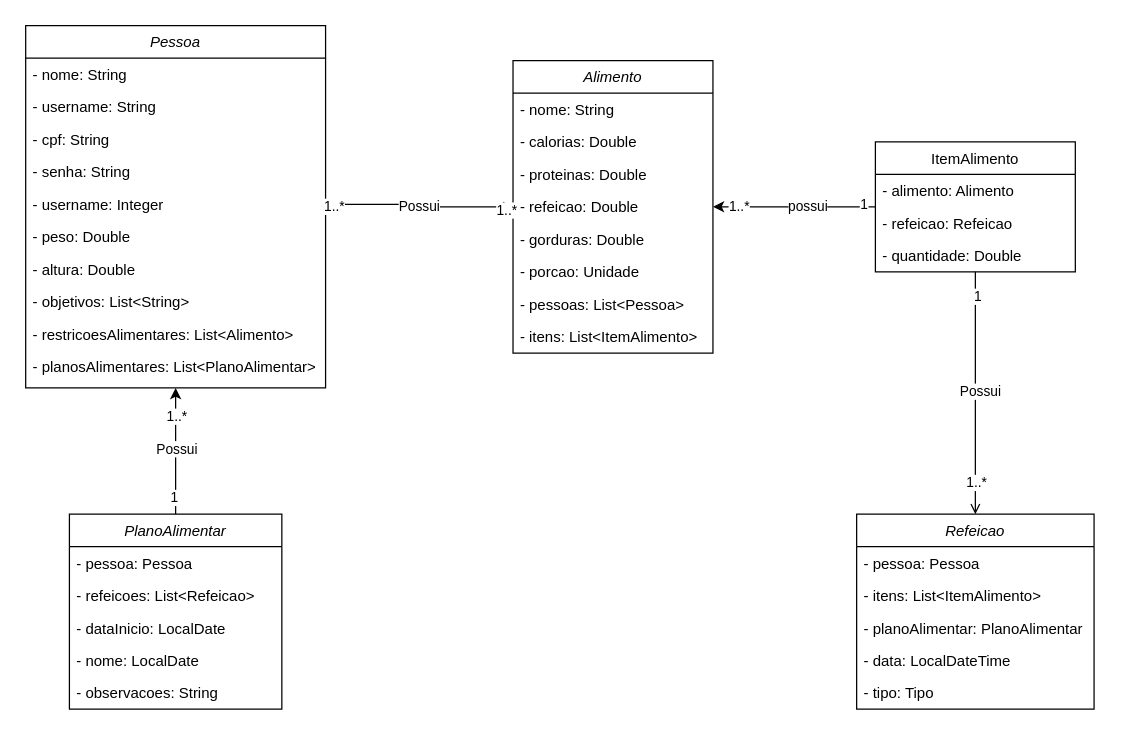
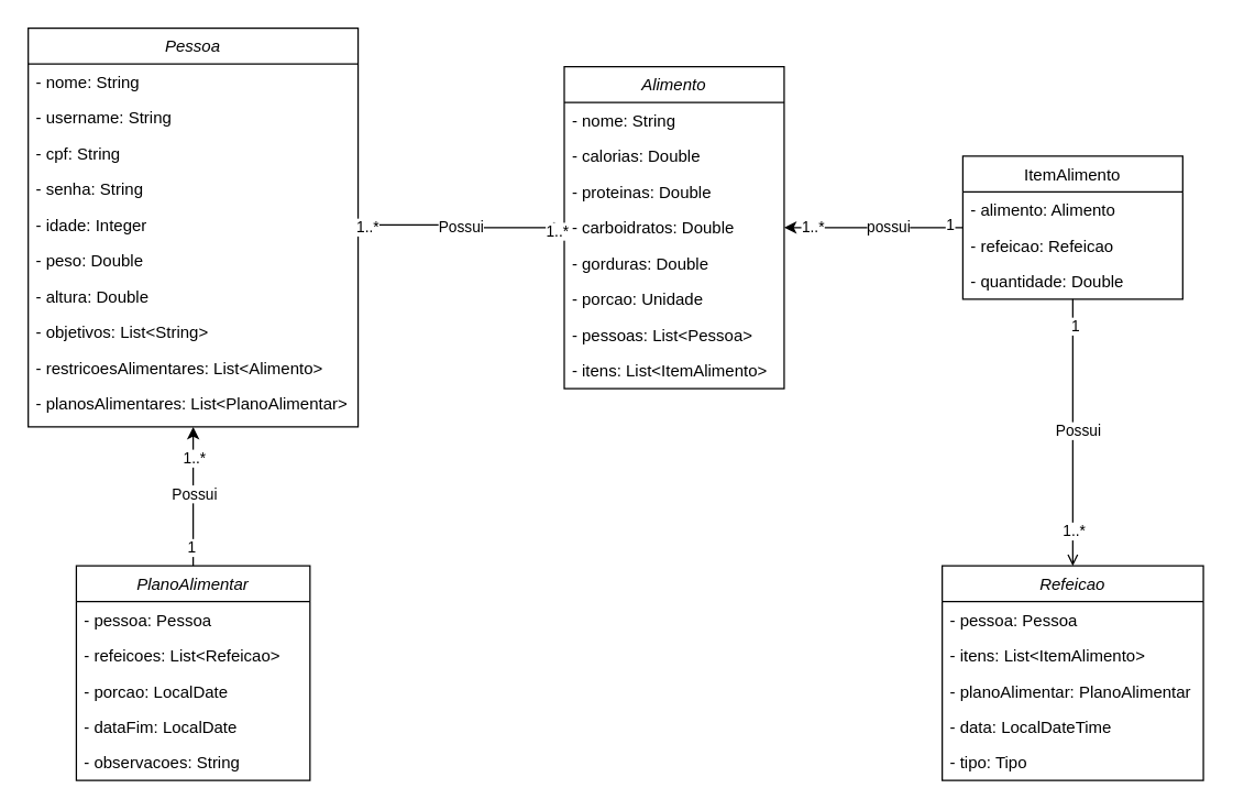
  <mxCell id="0" />
  <mxCell id="1" parent="0" />
  <mxCell id="2" value="Alimento" style="swimlane;fontStyle=2;align=center;verticalAlign=top;childLayout=stackLayout;horizontal=1;startSize=26;horizontalStack=0;resizeParent=1;resizeLast=0;collapsible=1;marginBottom=0;rounded=0;shadow=0;strokeWidth=1;" parent="1" vertex="1"><mxGeometry x="410" y="48" width="160" height="234" as="geometry"><mxRectangle x="230" y="140" width="160" height="26" as="alternateBounds" /></mxGeometry></mxCell>
  <mxCell id="3" value="- nome: String" style="text;align=left;verticalAlign=top;spacingLeft=4;spacingRight=4;overflow=hidden;rotatable=0;points=[[0,0.5],[1,0.5]];portConstraint=eastwest;" parent="2" vertex="1"><mxGeometry y="26" width="160" height="26" as="geometry" /></mxCell>
  <mxCell id="4" value="- calorias: Double" style="text;align=left;verticalAlign=top;spacingLeft=4;spacingRight=4;overflow=hidden;rotatable=0;points=[[0,0.5],[1,0.5]];portConstraint=eastwest;rounded=0;shadow=0;html=0;" parent="2" vertex="1"><mxGeometry y="52" width="160" height="26" as="geometry" /></mxCell>
  <mxCell id="5" value="- proteinas: Double" style="text;align=left;verticalAlign=top;spacingLeft=4;spacingRight=4;overflow=hidden;rotatable=0;points=[[0,0.5],[1,0.5]];portConstraint=eastwest;rounded=0;shadow=0;html=0;" parent="2" vertex="1"><mxGeometry y="78" width="160" height="26" as="geometry" /></mxCell>
- <mxCell id="6" value="- refeicao: Double" style="text;align=left;verticalAlign=top;spacingLeft=4;spacingRight=4;overflow=hidden;rotatable=0;points=[[0,0.5],[1,0.5]];portConstraint=eastwest;rounded=0;shadow=0;html=0;" parent="2" vertex="1"><mxGeometry y="104" width="160" height="26" as="geometry" /></mxCell>
+ <mxCell id="6" value="- carboidratos: Double" style="text;align=left;verticalAlign=top;spacingLeft=4;spacingRight=4;overflow=hidden;rotatable=0;points=[[0,0.5],[1,0.5]];portConstraint=eastwest;rounded=0;shadow=0;html=0;" parent="2" vertex="1"><mxGeometry y="104" width="160" height="26" as="geometry" /></mxCell>
  <mxCell id="7" value="- gorduras: Double" style="text;align=left;verticalAlign=top;spacingLeft=4;spacingRight=4;overflow=hidden;rotatable=0;points=[[0,0.5],[1,0.5]];portConstraint=eastwest;rounded=0;shadow=0;html=0;" parent="2" vertex="1"><mxGeometry y="130" width="160" height="26" as="geometry" /></mxCell>
  <mxCell id="8" value="- porcao: Unidade" style="text;align=left;verticalAlign=top;spacingLeft=4;spacingRight=4;overflow=hidden;rotatable=0;points=[[0,0.5],[1,0.5]];portConstraint=eastwest;rounded=0;shadow=0;html=0;" parent="2" vertex="1"><mxGeometry y="156" width="160" height="26" as="geometry" /></mxCell>
  <mxCell id="9" value="- pessoas: List&lt;Pessoa&gt;" style="text;align=left;verticalAlign=top;spacingLeft=4;spacingRight=4;overflow=hidden;rotatable=0;points=[[0,0.5],[1,0.5]];portConstraint=eastwest;rounded=0;shadow=0;html=0;" parent="2" vertex="1"><mxGeometry y="182" width="160" height="26" as="geometry" /></mxCell>
  <mxCell id="10" value="- itens: List&lt;ItemAlimento&gt;" style="text;align=left;verticalAlign=top;spacingLeft=4;spacingRight=4;overflow=hidden;rotatable=0;points=[[0,0.5],[1,0.5]];portConstraint=eastwest;rounded=0;shadow=0;html=0;" parent="2" vertex="1"><mxGeometry y="208" width="160" height="26" as="geometry" /></mxCell>
  <mxCell id="11" style="edgeStyle=orthogonalEdgeStyle;shape=connector;rounded=0;orthogonalLoop=1;jettySize=auto;html=1;entryX=1;entryY=0.5;entryDx=0;entryDy=0;strokeColor=default;align=center;verticalAlign=middle;fontFamily=Helvetica;fontSize=11;fontColor=default;labelBackgroundColor=default;endArrow=classic;" parent="1" source="19" target="6" edge="1"><mxGeometry relative="1" as="geometry" /></mxCell>
  <mxCell id="12" value="possui" style="edgeLabel;html=1;align=center;verticalAlign=middle;resizable=0;points=[];fontFamily=Helvetica;fontSize=11;fontColor=default;labelBackgroundColor=default;" parent="11" vertex="1" connectable="0"><mxGeometry x="-0.161" y="-1" relative="1" as="geometry"><mxPoint as="offset" /></mxGeometry></mxCell>
  <mxCell id="13" value="1..*" style="edgeLabel;html=1;align=center;verticalAlign=middle;resizable=0;points=[];fontFamily=Helvetica;fontSize=11;fontColor=default;labelBackgroundColor=default;" parent="11" vertex="1" connectable="0"><mxGeometry x="0.766" y="-1" relative="1" as="geometry"><mxPoint x="5" as="offset" /></mxGeometry></mxCell>
  <mxCell id="14" value="1" style="edgeLabel;html=1;align=center;verticalAlign=middle;resizable=0;points=[];fontFamily=Helvetica;fontSize=11;fontColor=default;labelBackgroundColor=default;" parent="11" vertex="1" connectable="0"><mxGeometry x="-0.844" y="-3" relative="1" as="geometry"><mxPoint as="offset" /></mxGeometry></mxCell>
  <mxCell id="15" style="edgeStyle=orthogonalEdgeStyle;rounded=0;orthogonalLoop=1;jettySize=auto;html=1;entryX=0.5;entryY=0;entryDx=0;entryDy=0;endArrow=open;" edge="1" parent="1" source="19" target="44"><mxGeometry relative="1" as="geometry" /></mxCell>
  <mxCell id="16" value="Possui" style="edgeLabel;html=1;align=center;verticalAlign=middle;resizable=0;points=[];" vertex="1" connectable="0" parent="15"><mxGeometry x="-0.017" y="3" relative="1" as="geometry"><mxPoint as="offset" /></mxGeometry></mxCell>
  <mxCell id="17" value="1" style="edgeLabel;html=1;align=center;verticalAlign=middle;resizable=0;points=[];" vertex="1" connectable="0" parent="15"><mxGeometry x="-0.799" y="1" relative="1" as="geometry"><mxPoint as="offset" /></mxGeometry></mxCell>
  <mxCell id="18" value="1..*" style="edgeLabel;html=1;align=center;verticalAlign=middle;resizable=0;points=[];" vertex="1" connectable="0" parent="15"><mxGeometry x="0.73" relative="1" as="geometry"><mxPoint as="offset" /></mxGeometry></mxCell>
  <mxCell id="19" value="ItemAlimento" style="swimlane;fontStyle=0;align=center;verticalAlign=top;childLayout=stackLayout;horizontal=1;startSize=26;horizontalStack=0;resizeParent=1;resizeLast=0;collapsible=1;marginBottom=0;rounded=0;shadow=0;strokeWidth=1;" parent="1" vertex="1"><mxGeometry x="700" y="113" width="160" height="104" as="geometry"><mxRectangle x="550" y="140" width="160" height="26" as="alternateBounds" /></mxGeometry></mxCell>
  <mxCell id="20" value="- alimento: Alimento" style="text;align=left;verticalAlign=top;spacingLeft=4;spacingRight=4;overflow=hidden;rotatable=0;points=[[0,0.5],[1,0.5]];portConstraint=eastwest;" parent="19" vertex="1"><mxGeometry y="26" width="160" height="26" as="geometry" /></mxCell>
  <mxCell id="21" value="- refeicao: Refeicao" style="text;align=left;verticalAlign=top;spacingLeft=4;spacingRight=4;overflow=hidden;rotatable=0;points=[[0,0.5],[1,0.5]];portConstraint=eastwest;rounded=0;shadow=0;html=0;" parent="19" vertex="1"><mxGeometry y="52" width="160" height="26" as="geometry" /></mxCell>
  <mxCell id="22" value="- quantidade: Double" style="text;align=left;verticalAlign=top;spacingLeft=4;spacingRight=4;overflow=hidden;rotatable=0;points=[[0,0.5],[1,0.5]];portConstraint=eastwest;rounded=0;shadow=0;html=0;" parent="19" vertex="1"><mxGeometry y="78" width="160" height="26" as="geometry" /></mxCell>
  <mxCell id="23" value="Pessoa" style="swimlane;fontStyle=2;align=center;verticalAlign=top;childLayout=stackLayout;horizontal=1;startSize=26;horizontalStack=0;resizeParent=1;resizeLast=0;collapsible=1;marginBottom=0;rounded=0;shadow=0;strokeWidth=1;" parent="1" vertex="1"><mxGeometry x="20" y="20" width="240" height="290" as="geometry"><mxRectangle x="230" y="140" width="160" height="26" as="alternateBounds" /></mxGeometry></mxCell>
  <mxCell id="24" value="- nome: String" style="text;align=left;verticalAlign=top;spacingLeft=4;spacingRight=4;overflow=hidden;rotatable=0;points=[[0,0.5],[1,0.5]];portConstraint=eastwest;" parent="23" vertex="1"><mxGeometry y="26" width="240" height="26" as="geometry" /></mxCell>
  <mxCell id="25" value="- username: String" style="text;align=left;verticalAlign=top;spacingLeft=4;spacingRight=4;overflow=hidden;rotatable=0;points=[[0,0.5],[1,0.5]];portConstraint=eastwest;rounded=0;shadow=0;html=0;" parent="23" vertex="1"><mxGeometry y="52" width="240" height="26" as="geometry" /></mxCell>
  <mxCell id="26" value="- cpf: String" style="text;align=left;verticalAlign=top;spacingLeft=4;spacingRight=4;overflow=hidden;rotatable=0;points=[[0,0.5],[1,0.5]];portConstraint=eastwest;rounded=0;shadow=0;html=0;" parent="23" vertex="1"><mxGeometry y="78" width="240" height="26" as="geometry" /></mxCell>
  <mxCell id="27" value="- senha: String" style="text;align=left;verticalAlign=top;spacingLeft=4;spacingRight=4;overflow=hidden;rotatable=0;points=[[0,0.5],[1,0.5]];portConstraint=eastwest;rounded=0;shadow=0;html=0;" parent="23" vertex="1"><mxGeometry y="104" width="240" height="26" as="geometry" /></mxCell>
- <mxCell id="28" value="- username: Integer" style="text;align=left;verticalAlign=top;spacingLeft=4;spacingRight=4;overflow=hidden;rotatable=0;points=[[0,0.5],[1,0.5]];portConstraint=eastwest;rounded=0;shadow=0;html=0;" parent="23" vertex="1"><mxGeometry y="130" width="240" height="26" as="geometry" /></mxCell>
+ <mxCell id="28" value="- idade: Integer" style="text;align=left;verticalAlign=top;spacingLeft=4;spacingRight=4;overflow=hidden;rotatable=0;points=[[0,0.5],[1,0.5]];portConstraint=eastwest;rounded=0;shadow=0;html=0;" parent="23" vertex="1"><mxGeometry y="130" width="240" height="26" as="geometry" /></mxCell>
  <mxCell id="29" value="- peso: Double" style="text;align=left;verticalAlign=top;spacingLeft=4;spacingRight=4;overflow=hidden;rotatable=0;points=[[0,0.5],[1,0.5]];portConstraint=eastwest;rounded=0;shadow=0;html=0;" parent="23" vertex="1"><mxGeometry y="156" width="240" height="26" as="geometry" /></mxCell>
  <mxCell id="30" value="- altura: Double" style="text;align=left;verticalAlign=top;spacingLeft=4;spacingRight=4;overflow=hidden;rotatable=0;points=[[0,0.5],[1,0.5]];portConstraint=eastwest;rounded=0;shadow=0;html=0;" parent="23" vertex="1"><mxGeometry y="182" width="240" height="26" as="geometry" /></mxCell>
  <mxCell id="31" value="- objetivos: List&lt;String&gt;" style="text;align=left;verticalAlign=top;spacingLeft=4;spacingRight=4;overflow=hidden;rotatable=0;points=[[0,0.5],[1,0.5]];portConstraint=eastwest;rounded=0;shadow=0;html=0;" parent="23" vertex="1"><mxGeometry y="208" width="240" height="26" as="geometry" /></mxCell>
  <mxCell id="32" value="- restricoesAlimentares: List&lt;Alimento&gt;" style="text;align=left;verticalAlign=top;spacingLeft=4;spacingRight=4;overflow=hidden;rotatable=0;points=[[0,0.5],[1,0.5]];portConstraint=eastwest;rounded=0;shadow=0;html=0;" parent="23" vertex="1"><mxGeometry y="234" width="240" height="26" as="geometry" /></mxCell>
  <mxCell id="33" value="- planosAlimentares: List&lt;PlanoAlimentar&gt;" style="text;align=left;verticalAlign=top;spacingLeft=4;spacingRight=4;overflow=hidden;rotatable=0;points=[[0,0.5],[1,0.5]];portConstraint=eastwest;rounded=0;shadow=0;html=0;" parent="23" vertex="1"><mxGeometry y="260" width="240" height="26" as="geometry" /></mxCell>
  <mxCell id="34" style="edgeStyle=orthogonalEdgeStyle;shape=connector;rounded=0;orthogonalLoop=1;jettySize=auto;html=1;strokeColor=default;align=center;verticalAlign=middle;fontFamily=Helvetica;fontSize=11;fontColor=default;labelBackgroundColor=default;endArrow=classic;entryX=0.5;entryY=1;entryDx=0;entryDy=0;" parent="1" source="38" target="23" edge="1"><mxGeometry relative="1" as="geometry"><mxPoint x="-280" y="351" as="targetPoint" /></mxGeometry></mxCell>
  <mxCell id="35" value="1" style="edgeLabel;html=1;align=center;verticalAlign=middle;resizable=0;points=[];" vertex="1" connectable="0" parent="34"><mxGeometry x="-0.729" y="2" relative="1" as="geometry"><mxPoint as="offset" /></mxGeometry></mxCell>
  <mxCell id="36" value="Possui" style="edgeLabel;html=1;align=center;verticalAlign=middle;resizable=0;points=[];" vertex="1" connectable="0" parent="34"><mxGeometry x="0.046" relative="1" as="geometry"><mxPoint as="offset" /></mxGeometry></mxCell>
  <mxCell id="37" value="1..*" style="edgeLabel;html=1;align=center;verticalAlign=middle;resizable=0;points=[];" vertex="1" connectable="0" parent="34"><mxGeometry x="0.574" relative="1" as="geometry"><mxPoint as="offset" /></mxGeometry></mxCell>
  <mxCell id="38" value="PlanoAlimentar" style="swimlane;fontStyle=2;align=center;verticalAlign=top;childLayout=stackLayout;horizontal=1;startSize=26;horizontalStack=0;resizeParent=1;resizeLast=0;collapsible=1;marginBottom=0;rounded=0;shadow=0;strokeWidth=1;" parent="1" vertex="1"><mxGeometry x="55" y="411" width="170" height="156" as="geometry"><mxRectangle x="230" y="140" width="160" height="26" as="alternateBounds" /></mxGeometry></mxCell>
  <mxCell id="39" value="- pessoa: Pessoa" style="text;align=left;verticalAlign=top;spacingLeft=4;spacingRight=4;overflow=hidden;rotatable=0;points=[[0,0.5],[1,0.5]];portConstraint=eastwest;" parent="38" vertex="1"><mxGeometry y="26" width="170" height="26" as="geometry" /></mxCell>
  <mxCell id="40" value="- refeicoes: List&lt;Refeicao&gt;" style="text;align=left;verticalAlign=top;spacingLeft=4;spacingRight=4;overflow=hidden;rotatable=0;points=[[0,0.5],[1,0.5]];portConstraint=eastwest;rounded=0;shadow=0;html=0;" parent="38" vertex="1"><mxGeometry y="52" width="170" height="26" as="geometry" /></mxCell>
- <mxCell id="41" value="- dataInicio: LocalDate" style="text;align=left;verticalAlign=top;spacingLeft=4;spacingRight=4;overflow=hidden;rotatable=0;points=[[0,0.5],[1,0.5]];portConstraint=eastwest;rounded=0;shadow=0;html=0;" parent="38" vertex="1"><mxGeometry y="78" width="170" height="26" as="geometry" /></mxCell>
- <mxCell id="42" value="- nome: LocalDate" style="text;align=left;verticalAlign=top;spacingLeft=4;spacingRight=4;overflow=hidden;rotatable=0;points=[[0,0.5],[1,0.5]];portConstraint=eastwest;rounded=0;shadow=0;html=0;" parent="38" vertex="1"><mxGeometry y="104" width="170" height="26" as="geometry" /></mxCell>
+ <mxCell id="41" value="- porcao: LocalDate" style="text;align=left;verticalAlign=top;spacingLeft=4;spacingRight=4;overflow=hidden;rotatable=0;points=[[0,0.5],[1,0.5]];portConstraint=eastwest;rounded=0;shadow=0;html=0;" parent="38" vertex="1"><mxGeometry y="78" width="170" height="26" as="geometry" /></mxCell>
+ <mxCell id="42" value="- dataFim: LocalDate" style="text;align=left;verticalAlign=top;spacingLeft=4;spacingRight=4;overflow=hidden;rotatable=0;points=[[0,0.5],[1,0.5]];portConstraint=eastwest;rounded=0;shadow=0;html=0;" parent="38" vertex="1"><mxGeometry y="104" width="170" height="26" as="geometry" /></mxCell>
  <mxCell id="43" value="- observacoes: String" style="text;align=left;verticalAlign=top;spacingLeft=4;spacingRight=4;overflow=hidden;rotatable=0;points=[[0,0.5],[1,0.5]];portConstraint=eastwest;rounded=0;shadow=0;html=0;" parent="38" vertex="1"><mxGeometry y="130" width="170" height="26" as="geometry" /></mxCell>
  <mxCell id="44" value="Refeicao" style="swimlane;fontStyle=2;align=center;verticalAlign=top;childLayout=stackLayout;horizontal=1;startSize=26;horizontalStack=0;resizeParent=1;resizeLast=0;collapsible=1;marginBottom=0;rounded=0;shadow=0;strokeWidth=1;" parent="1" vertex="1"><mxGeometry x="685" y="411" width="190" height="156" as="geometry"><mxRectangle x="230" y="140" width="160" height="26" as="alternateBounds" /></mxGeometry></mxCell>
  <mxCell id="45" value="- pessoa: Pessoa" style="text;align=left;verticalAlign=top;spacingLeft=4;spacingRight=4;overflow=hidden;rotatable=0;points=[[0,0.5],[1,0.5]];portConstraint=eastwest;" parent="44" vertex="1"><mxGeometry y="26" width="190" height="26" as="geometry" /></mxCell>
  <mxCell id="46" value="- itens: List&lt;ItemAlimento&gt;" style="text;align=left;verticalAlign=top;spacingLeft=4;spacingRight=4;overflow=hidden;rotatable=0;points=[[0,0.5],[1,0.5]];portConstraint=eastwest;rounded=0;shadow=0;html=0;" parent="44" vertex="1"><mxGeometry y="52" width="190" height="26" as="geometry" /></mxCell>
  <mxCell id="47" value="- planoAlimentar: PlanoAlimentar" style="text;align=left;verticalAlign=top;spacingLeft=4;spacingRight=4;overflow=hidden;rotatable=0;points=[[0,0.5],[1,0.5]];portConstraint=eastwest;rounded=0;shadow=0;html=0;" vertex="1" parent="44"><mxGeometry y="78" width="190" height="26" as="geometry" /></mxCell>
  <mxCell id="48" value="- data: LocalDateTime" style="text;align=left;verticalAlign=top;spacingLeft=4;spacingRight=4;overflow=hidden;rotatable=0;points=[[0,0.5],[1,0.5]];portConstraint=eastwest;rounded=0;shadow=0;html=0;" parent="44" vertex="1"><mxGeometry y="104" width="190" height="26" as="geometry" /></mxCell>
  <mxCell id="49" value="- tipo: Tipo" style="text;align=left;verticalAlign=top;spacingLeft=4;spacingRight=4;overflow=hidden;rotatable=0;points=[[0,0.5],[1,0.5]];portConstraint=eastwest;rounded=0;shadow=0;html=0;" parent="44" vertex="1"><mxGeometry y="130" width="190" height="26" as="geometry" /></mxCell>
  <mxCell id="50" value="" style="endArrow=open;html=1;rounded=0;strokeColor=default;align=center;verticalAlign=middle;fontFamily=Helvetica;fontSize=11;fontColor=default;labelBackgroundColor=default;edgeStyle=orthogonalEdgeStyle;exitX=1;exitY=0.5;exitDx=0;exitDy=0;entryX=0;entryY=0.5;entryDx=0;entryDy=0;" parent="1" source="28" target="6" edge="1"><mxGeometry width="50" height="50" relative="1" as="geometry"><mxPoint x="250" y="251" as="sourcePoint" /><mxPoint x="300" y="201" as="targetPoint" /></mxGeometry></mxCell>
  <mxCell id="51" value="Possui" style="edgeLabel;html=1;align=center;verticalAlign=middle;resizable=0;points=[];fontFamily=Helvetica;fontSize=11;fontColor=default;labelBackgroundColor=default;" parent="50" vertex="1" connectable="0"><mxGeometry y="-1" relative="1" as="geometry"><mxPoint as="offset" /></mxGeometry></mxCell>
  <mxCell id="52" value="1..*" style="edgeLabel;html=1;align=center;verticalAlign=middle;resizable=0;points=[];fontFamily=Helvetica;fontSize=11;fontColor=default;labelBackgroundColor=default;" parent="50" vertex="1" connectable="0"><mxGeometry x="-0.917" y="-1" relative="1" as="geometry"><mxPoint as="offset" /></mxGeometry></mxCell>
  <mxCell id="53" value="1..*" style="edgeLabel;html=1;align=center;verticalAlign=middle;resizable=0;points=[];fontFamily=Helvetica;fontSize=11;fontColor=default;labelBackgroundColor=default;" parent="50" vertex="1" connectable="0"><mxGeometry x="0.917" y="-2" relative="1" as="geometry"><mxPoint as="offset" /></mxGeometry></mxCell>
